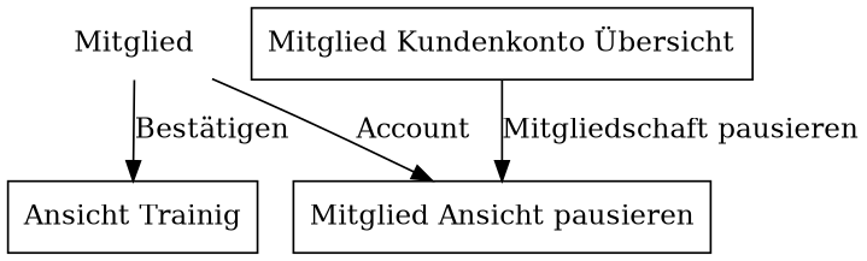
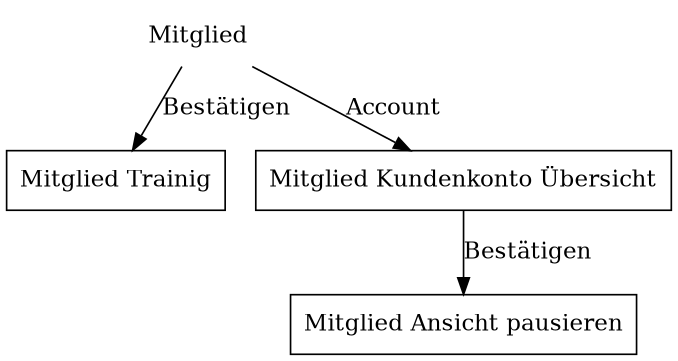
  digraph {
    node [shape=box]
    Mitglied [shape=plaintext]
-   n2 [label="Ansicht Trainig"]
+   n2 [label="Mitglied Trainig"]
    n3 [label="Mitglied Kundenkonto Übersicht"]
    n4 [label="Mitglied Ansicht pausieren"]
    Mitglied -> n2 [label="Bestätigen"]
-   Mitglied -> n4 [label=Account]
-   n3 -> n4 [label="Mitgliedschaft pausieren"]
+   Mitglied -> n3 [label=Account]
+   n3 -> n4 [label="Bestätigen"]
  }
